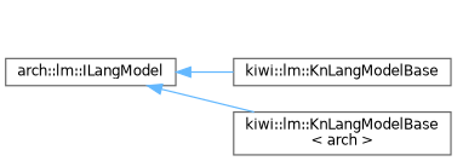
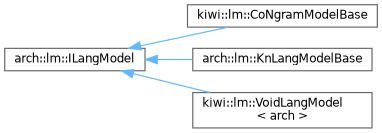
  digraph {
    rankdir=LR
    node [color=grey40 fillcolor=white fontname=Helvetica fontsize=10 shape=box style=filled]
    edge [color=steelblue1 dir=back fontname=Helvetica fontsize=10 labelfontname=Helvetica labelfontsize=10 style=solid]
    n1 [height=0.2 label="arch::lm::ILangModel" width=0.4]
-   n3 [height=0.2 label="kiwi::lm::KnLangModelBase" width=0.4]
-   n4 [height=0.2 label="kiwi::lm::KnLangModelBase\l\< arch \>" width=0.4]
+   n2 [height=0.2 label="kiwi::lm::CoNgramModelBase" width=0.4]
+   n3 [height=0.2 label="arch::lm::KnLangModelBase" width=0.4]
+   n4 [height=0.2 label="kiwi::lm::VoidLangModel\l\< arch \>" width=0.4]
+   n1 -> n2
    n1 -> n3
    n1 -> n4
  }
